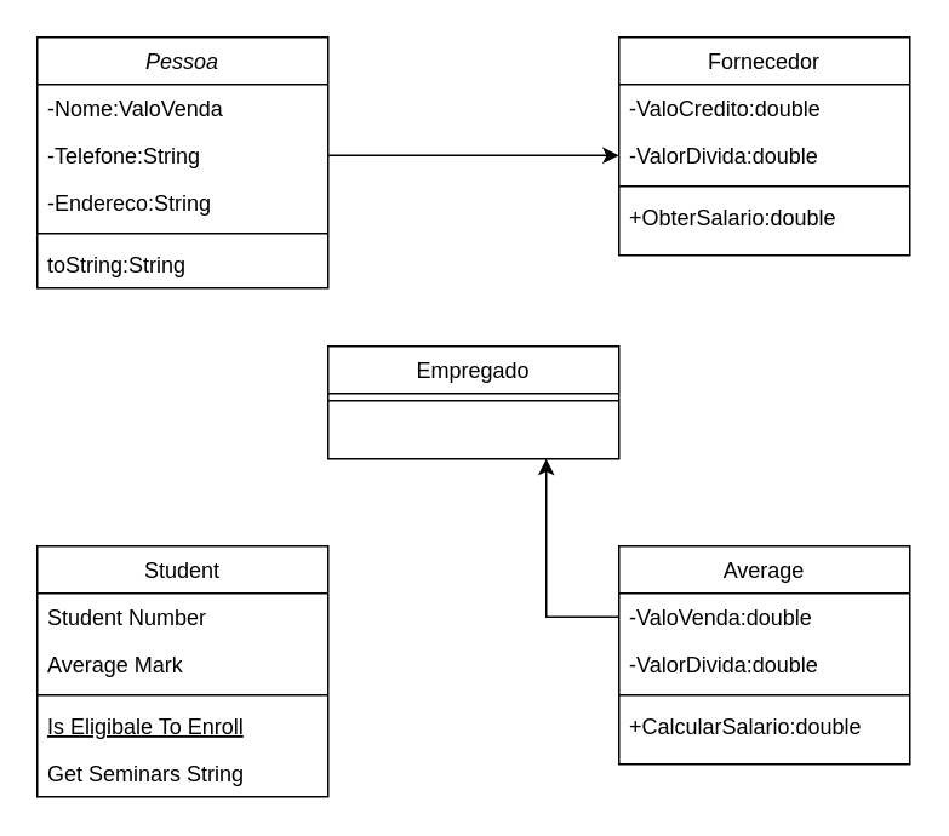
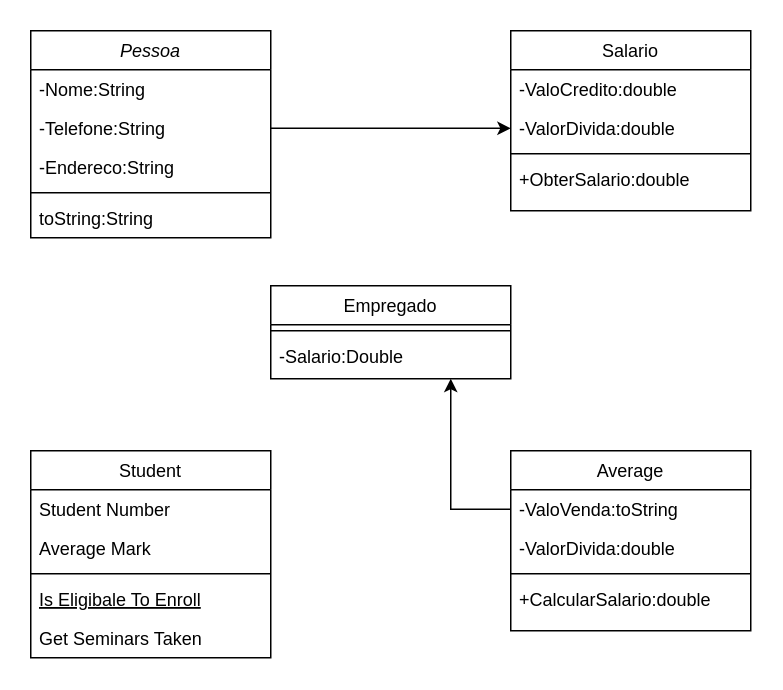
  <mxCell id="0" />
  <mxCell id="1" parent="0" />
  <mxCell id="2" value="Pessoa" style="swimlane;fontStyle=2;align=center;verticalAlign=top;childLayout=stackLayout;horizontal=1;startSize=26;horizontalStack=0;resizeParent=1;resizeLast=0;collapsible=1;marginBottom=0;rounded=0;shadow=0;strokeWidth=1;" vertex="1" parent="1"><mxGeometry x="20" y="20" width="160" height="138" as="geometry"><mxRectangle x="230" y="140" width="160" height="26" as="alternateBounds" /></mxGeometry></mxCell>
- <mxCell id="3" value="-Nome:ValoVenda&#10;" style="text;align=left;verticalAlign=top;spacingLeft=4;spacingRight=4;overflow=hidden;rotatable=0;points=[[0,0.5],[1,0.5]];portConstraint=eastwest;" vertex="1" parent="2"><mxGeometry y="26" width="160" height="26" as="geometry" /></mxCell>
+ <mxCell id="3" value="-Nome:String&#10;" style="text;align=left;verticalAlign=top;spacingLeft=4;spacingRight=4;overflow=hidden;rotatable=0;points=[[0,0.5],[1,0.5]];portConstraint=eastwest;" vertex="1" parent="2"><mxGeometry y="26" width="160" height="26" as="geometry" /></mxCell>
  <mxCell id="4" value="-Telefone:String" style="text;align=left;verticalAlign=top;spacingLeft=4;spacingRight=4;overflow=hidden;rotatable=0;points=[[0,0.5],[1,0.5]];portConstraint=eastwest;rounded=0;shadow=0;html=0;" vertex="1" parent="2"><mxGeometry y="52" width="160" height="26" as="geometry" /></mxCell>
  <mxCell id="5" value="-Endereco:String" style="text;align=left;verticalAlign=top;spacingLeft=4;spacingRight=4;overflow=hidden;rotatable=0;points=[[0,0.5],[1,0.5]];portConstraint=eastwest;rounded=0;shadow=0;html=0;" vertex="1" parent="2"><mxGeometry y="78" width="160" height="26" as="geometry" /></mxCell>
  <mxCell id="6" value="" style="line;html=1;strokeWidth=1;align=left;verticalAlign=middle;spacingTop=-1;spacingLeft=3;spacingRight=3;rotatable=0;labelPosition=right;points=[];portConstraint=eastwest;" vertex="1" parent="2"><mxGeometry y="104" width="160" height="8" as="geometry" /></mxCell>
  <mxCell id="7" value="toString:String" style="text;align=left;verticalAlign=top;spacingLeft=4;spacingRight=4;overflow=hidden;rotatable=0;points=[[0,0.5],[1,0.5]];portConstraint=eastwest;" vertex="1" parent="2"><mxGeometry y="112" width="160" height="26" as="geometry" /></mxCell>
- <mxCell id="8" value="Fornecedor" style="swimlane;fontStyle=0;align=center;verticalAlign=top;childLayout=stackLayout;horizontal=1;startSize=26;horizontalStack=0;resizeParent=1;resizeLast=0;collapsible=1;marginBottom=0;rounded=0;shadow=0;strokeWidth=1;" vertex="1" parent="1"><mxGeometry x="340" y="20" width="160" height="120" as="geometry"><mxRectangle x="550" y="140" width="160" height="26" as="alternateBounds" /></mxGeometry></mxCell>
+ <mxCell id="8" value="Salario" style="swimlane;fontStyle=0;align=center;verticalAlign=top;childLayout=stackLayout;horizontal=1;startSize=26;horizontalStack=0;resizeParent=1;resizeLast=0;collapsible=1;marginBottom=0;rounded=0;shadow=0;strokeWidth=1;" vertex="1" parent="1"><mxGeometry x="340" y="20" width="160" height="120" as="geometry"><mxRectangle x="550" y="140" width="160" height="26" as="alternateBounds" /></mxGeometry></mxCell>
  <mxCell id="9" value="-ValoCredito:double" style="text;align=left;verticalAlign=top;spacingLeft=4;spacingRight=4;overflow=hidden;rotatable=0;points=[[0,0.5],[1,0.5]];portConstraint=eastwest;" vertex="1" parent="8"><mxGeometry y="26" width="160" height="26" as="geometry" /></mxCell>
  <mxCell id="10" value="-ValorDivida:double" style="text;align=left;verticalAlign=top;spacingLeft=4;spacingRight=4;overflow=hidden;rotatable=0;points=[[0,0.5],[1,0.5]];portConstraint=eastwest;rounded=0;shadow=0;html=0;" vertex="1" parent="8"><mxGeometry y="52" width="160" height="26" as="geometry" /></mxCell>
  <mxCell id="11" value="" style="line;html=1;strokeWidth=1;align=left;verticalAlign=middle;spacingTop=-1;spacingLeft=3;spacingRight=3;rotatable=0;labelPosition=right;points=[];portConstraint=eastwest;" vertex="1" parent="8"><mxGeometry y="78" width="160" height="8" as="geometry" /></mxCell>
  <mxCell id="12" value="+ObterSalario:double" style="text;align=left;verticalAlign=top;spacingLeft=4;spacingRight=4;overflow=hidden;rotatable=0;points=[[0,0.5],[1,0.5]];portConstraint=eastwest;" vertex="1" parent="8"><mxGeometry y="86" width="160" height="26" as="geometry" /></mxCell>
  <mxCell id="13" value="Average" style="swimlane;fontStyle=0;align=center;verticalAlign=top;childLayout=stackLayout;horizontal=1;startSize=26;horizontalStack=0;resizeParent=1;resizeLast=0;collapsible=1;marginBottom=0;rounded=0;shadow=0;strokeWidth=1;" vertex="1" parent="1"><mxGeometry x="340" y="300" width="160" height="120" as="geometry"><mxRectangle x="550" y="140" width="160" height="26" as="alternateBounds" /></mxGeometry></mxCell>
- <mxCell id="14" value="-ValoVenda:double" style="text;align=left;verticalAlign=top;spacingLeft=4;spacingRight=4;overflow=hidden;rotatable=0;points=[[0,0.5],[1,0.5]];portConstraint=eastwest;" vertex="1" parent="13"><mxGeometry y="26" width="160" height="26" as="geometry" /></mxCell>
+ <mxCell id="14" value="-ValoVenda:toString" style="text;align=left;verticalAlign=top;spacingLeft=4;spacingRight=4;overflow=hidden;rotatable=0;points=[[0,0.5],[1,0.5]];portConstraint=eastwest;" vertex="1" parent="13"><mxGeometry y="26" width="160" height="26" as="geometry" /></mxCell>
  <mxCell id="15" value="-ValorDivida:double" style="text;align=left;verticalAlign=top;spacingLeft=4;spacingRight=4;overflow=hidden;rotatable=0;points=[[0,0.5],[1,0.5]];portConstraint=eastwest;rounded=0;shadow=0;html=0;" vertex="1" parent="13"><mxGeometry y="52" width="160" height="26" as="geometry" /></mxCell>
  <mxCell id="16" value="" style="line;html=1;strokeWidth=1;align=left;verticalAlign=middle;spacingTop=-1;spacingLeft=3;spacingRight=3;rotatable=0;labelPosition=right;points=[];portConstraint=eastwest;" vertex="1" parent="13"><mxGeometry y="78" width="160" height="8" as="geometry" /></mxCell>
  <mxCell id="17" value="+CalcularSalario:double" style="text;align=left;verticalAlign=top;spacingLeft=4;spacingRight=4;overflow=hidden;rotatable=0;points=[[0,0.5],[1,0.5]];portConstraint=eastwest;" vertex="1" parent="13"><mxGeometry y="86" width="160" height="26" as="geometry" /></mxCell>
  <mxCell id="18" value="Student" style="swimlane;fontStyle=0;align=center;verticalAlign=top;childLayout=stackLayout;horizontal=1;startSize=26;horizontalStack=0;resizeParent=1;resizeLast=0;collapsible=1;marginBottom=0;rounded=0;shadow=0;strokeWidth=1;" vertex="1" parent="1"><mxGeometry x="20" y="300" width="160" height="138" as="geometry"><mxRectangle x="130" y="380" width="160" height="26" as="alternateBounds" /></mxGeometry></mxCell>
  <mxCell id="19" value="Student Number" style="text;align=left;verticalAlign=top;spacingLeft=4;spacingRight=4;overflow=hidden;rotatable=0;points=[[0,0.5],[1,0.5]];portConstraint=eastwest;" vertex="1" parent="18"><mxGeometry y="26" width="160" height="26" as="geometry" /></mxCell>
  <mxCell id="20" value="Average Mark" style="text;align=left;verticalAlign=top;spacingLeft=4;spacingRight=4;overflow=hidden;rotatable=0;points=[[0,0.5],[1,0.5]];portConstraint=eastwest;rounded=0;shadow=0;html=0;" vertex="1" parent="18"><mxGeometry y="52" width="160" height="26" as="geometry" /></mxCell>
  <mxCell id="21" value="" style="line;html=1;strokeWidth=1;align=left;verticalAlign=middle;spacingTop=-1;spacingLeft=3;spacingRight=3;rotatable=0;labelPosition=right;points=[];portConstraint=eastwest;" vertex="1" parent="18"><mxGeometry y="78" width="160" height="8" as="geometry" /></mxCell>
  <mxCell id="22" value="Is Eligibale To Enroll" style="text;align=left;verticalAlign=top;spacingLeft=4;spacingRight=4;overflow=hidden;rotatable=0;points=[[0,0.5],[1,0.5]];portConstraint=eastwest;fontStyle=4" vertex="1" parent="18"><mxGeometry y="86" width="160" height="26" as="geometry" /></mxCell>
- <mxCell id="23" value="Get Seminars String" style="text;align=left;verticalAlign=top;spacingLeft=4;spacingRight=4;overflow=hidden;rotatable=0;points=[[0,0.5],[1,0.5]];portConstraint=eastwest;" vertex="1" parent="18"><mxGeometry y="112" width="160" height="26" as="geometry" /></mxCell>
+ <mxCell id="23" value="Get Seminars Taken" style="text;align=left;verticalAlign=top;spacingLeft=4;spacingRight=4;overflow=hidden;rotatable=0;points=[[0,0.5],[1,0.5]];portConstraint=eastwest;" vertex="1" parent="18"><mxGeometry y="112" width="160" height="26" as="geometry" /></mxCell>
  <mxCell id="24" value="Empregado" style="swimlane;fontStyle=0;align=center;verticalAlign=top;childLayout=stackLayout;horizontal=1;startSize=26;horizontalStack=0;resizeParent=1;resizeLast=0;collapsible=1;marginBottom=0;rounded=0;shadow=0;strokeWidth=1;" vertex="1" parent="1"><mxGeometry x="180" y="190" width="160" height="62" as="geometry"><mxRectangle x="550" y="140" width="160" height="26" as="alternateBounds" /></mxGeometry></mxCell>
  <mxCell id="25" value="" style="line;html=1;strokeWidth=1;align=left;verticalAlign=middle;spacingTop=-1;spacingLeft=3;spacingRight=3;rotatable=0;labelPosition=right;points=[];portConstraint=eastwest;" vertex="1" parent="24"><mxGeometry y="26" width="160" height="8" as="geometry" /></mxCell>
  <mxCell id="26" style="edgeStyle=orthogonalEdgeStyle;rounded=0;orthogonalLoop=1;jettySize=auto;html=1;exitX=0;exitY=0.5;exitDx=0;exitDy=0;entryX=0.75;entryY=1;entryDx=0;entryDy=0;" edge="1" parent="1" source="14" target="24"><mxGeometry relative="1" as="geometry" /></mxCell>
+ <mxCell id="27" value="-Salario:Double" style="text;align=left;verticalAlign=top;spacingLeft=4;spacingRight=4;overflow=hidden;rotatable=0;points=[[0,0.5],[1,0.5]];portConstraint=eastwest;" vertex="1" parent="1"><mxGeometry x="180" y="224" width="160" height="26" as="geometry" /></mxCell>
  <mxCell id="28" style="edgeStyle=orthogonalEdgeStyle;rounded=0;orthogonalLoop=1;jettySize=auto;html=1;exitX=1;exitY=0.5;exitDx=0;exitDy=0;entryX=0;entryY=0.5;entryDx=0;entryDy=0;" edge="1" parent="1" source="4" target="10"><mxGeometry relative="1" as="geometry" /></mxCell>
